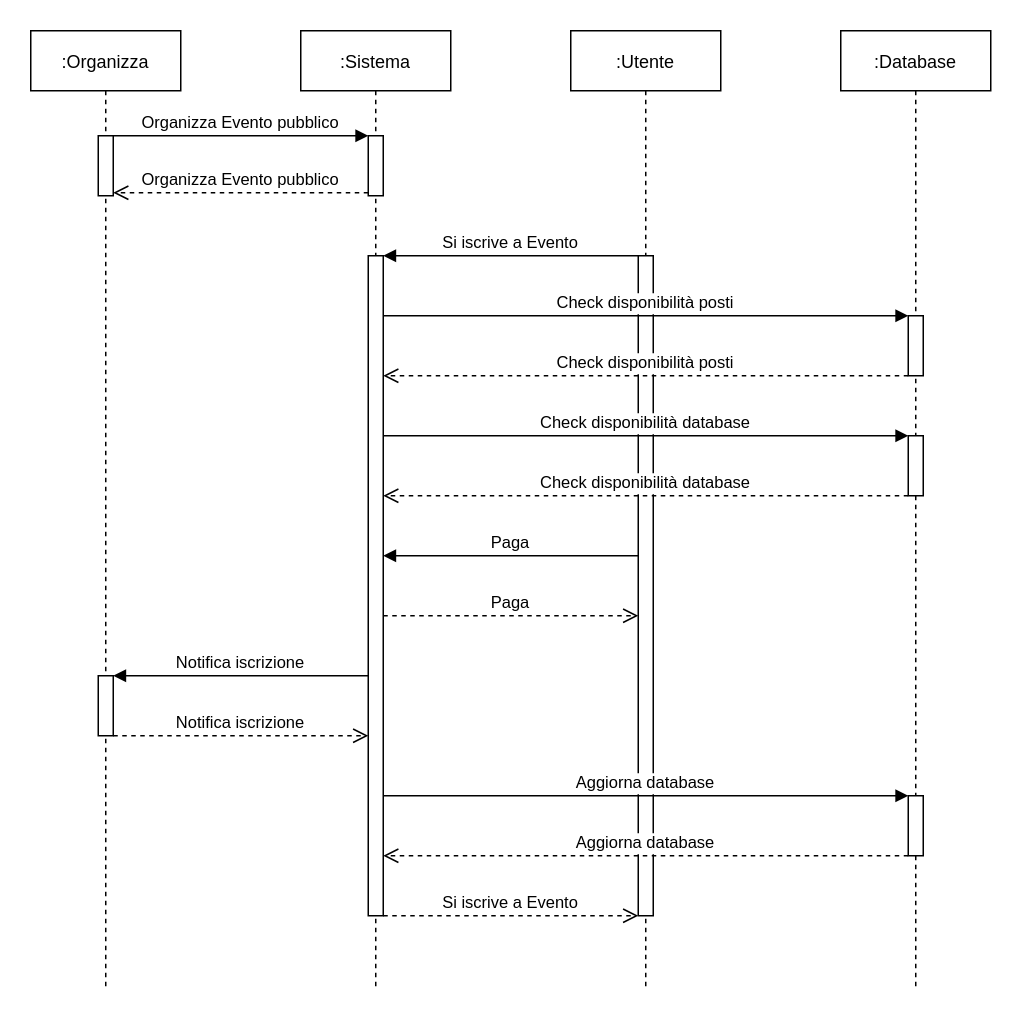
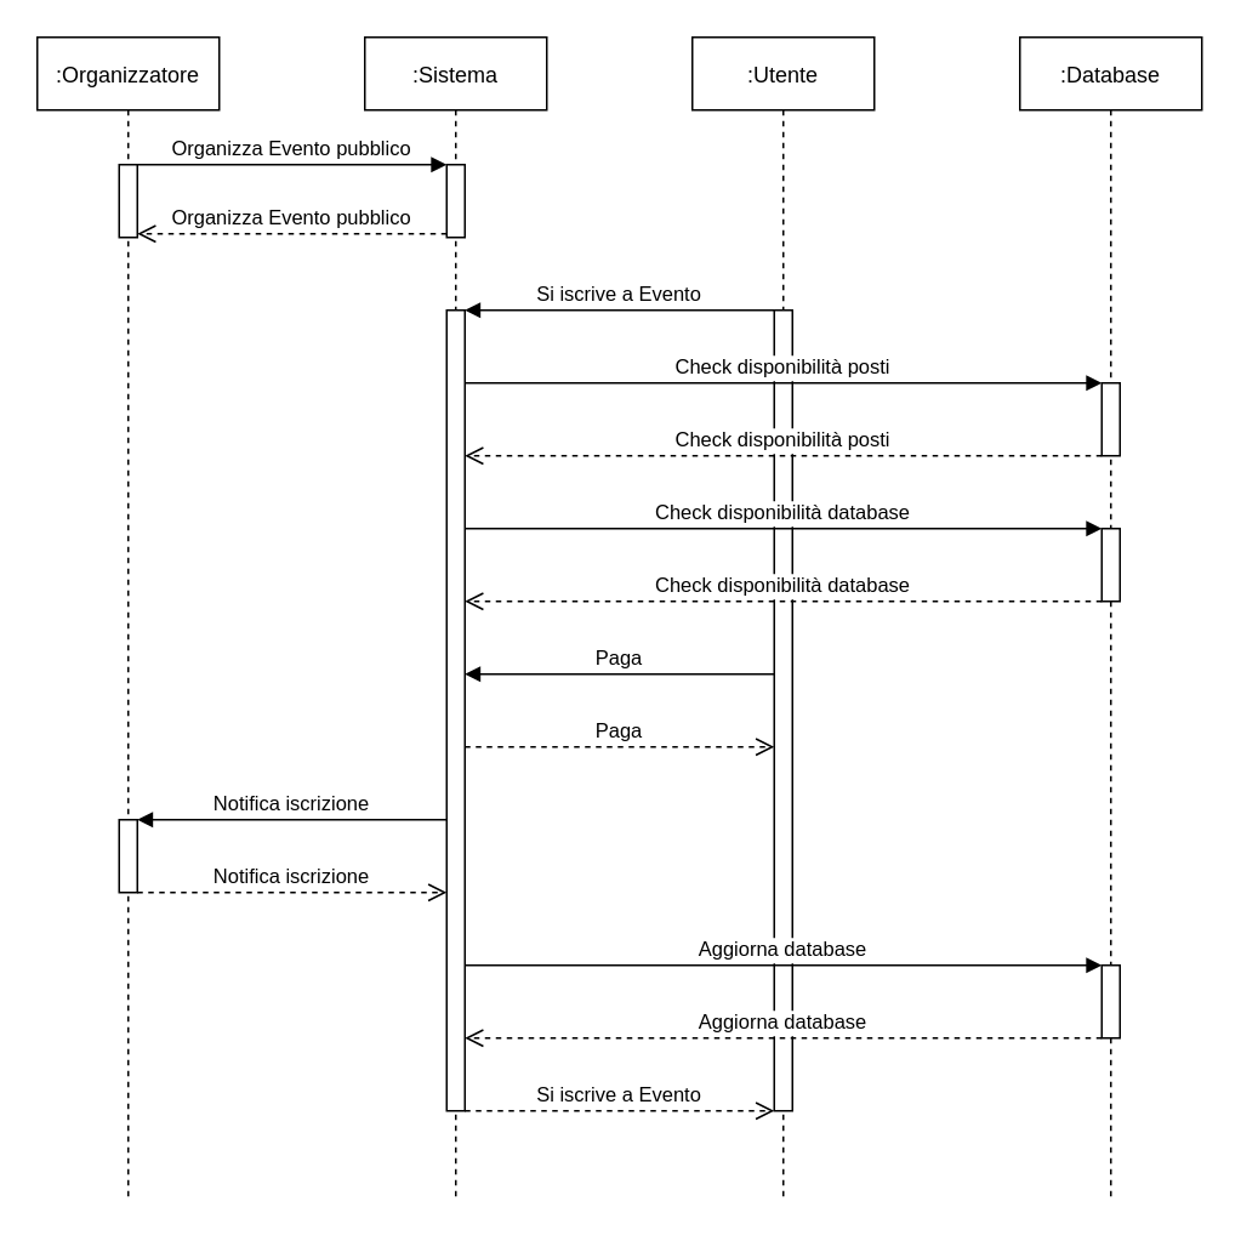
  <mxCell id="0" />
  <mxCell id="1" parent="0" />
- <mxCell id="2" value=":Organizza" style="shape=umlLifeline;perimeter=lifelinePerimeter;container=1;collapsible=0;recursiveResize=0;rounded=0;shadow=0;strokeWidth=1;" parent="1" vertex="1"><mxGeometry x="20" y="20" width="100" height="640" as="geometry" /></mxCell>
+ <mxCell id="2" value=":Organizzatore" style="shape=umlLifeline;perimeter=lifelinePerimeter;container=1;collapsible=0;recursiveResize=0;rounded=0;shadow=0;strokeWidth=1;" parent="1" vertex="1"><mxGeometry x="20" y="20" width="100" height="640" as="geometry" /></mxCell>
  <mxCell id="3" value="" style="points=[];perimeter=orthogonalPerimeter;rounded=0;shadow=0;strokeWidth=1;" parent="2" vertex="1"><mxGeometry x="45" y="70" width="10" height="40" as="geometry" /></mxCell>
  <mxCell id="4" value="" style="points=[];perimeter=orthogonalPerimeter;rounded=0;shadow=0;strokeWidth=1;" parent="2" vertex="1"><mxGeometry x="45" y="430" width="10" height="40" as="geometry" /></mxCell>
  <mxCell id="5" value=":Sistema" style="shape=umlLifeline;perimeter=lifelinePerimeter;container=1;collapsible=0;recursiveResize=0;rounded=0;shadow=0;strokeWidth=1;" parent="1" vertex="1"><mxGeometry x="200" y="20" width="100" height="640" as="geometry" /></mxCell>
  <mxCell id="6" value="" style="points=[];perimeter=orthogonalPerimeter;rounded=0;shadow=0;strokeWidth=1;" parent="5" vertex="1"><mxGeometry x="45" y="70" width="10" height="40" as="geometry" /></mxCell>
  <mxCell id="7" value="" style="points=[];perimeter=orthogonalPerimeter;rounded=0;shadow=0;strokeWidth=1;" parent="5" vertex="1"><mxGeometry x="45" y="150" width="10" height="440" as="geometry" /></mxCell>
  <mxCell id="8" value="Organizza Evento pubblico" style="verticalAlign=bottom;endArrow=open;dashed=1;endSize=8;exitX=0;exitY=0.95;shadow=0;strokeWidth=1;" parent="1" source="6" target="3" edge="1"><mxGeometry relative="1" as="geometry"><mxPoint x="175" y="176" as="targetPoint" /></mxGeometry></mxCell>
  <mxCell id="9" value="Organizza Evento pubblico" style="verticalAlign=bottom;endArrow=block;entryX=0;entryY=0;shadow=0;strokeWidth=1;" parent="1" source="3" target="6" edge="1"><mxGeometry relative="1" as="geometry"><mxPoint x="175" y="100" as="sourcePoint" /></mxGeometry></mxCell>
  <mxCell id="10" value=":Utente" style="shape=umlLifeline;perimeter=lifelinePerimeter;container=1;collapsible=0;recursiveResize=0;rounded=0;shadow=0;strokeWidth=1;" parent="1" vertex="1"><mxGeometry x="380" y="20" width="100" height="640" as="geometry" /></mxCell>
  <mxCell id="11" value="" style="points=[];perimeter=orthogonalPerimeter;rounded=0;shadow=0;strokeWidth=1;" parent="10" vertex="1"><mxGeometry x="45" y="150" width="10" height="440" as="geometry" /></mxCell>
  <mxCell id="12" value=":Database" style="shape=umlLifeline;perimeter=lifelinePerimeter;container=1;collapsible=0;recursiveResize=0;rounded=0;shadow=0;strokeWidth=1;" parent="1" vertex="1"><mxGeometry x="560" y="20" width="100" height="640" as="geometry" /></mxCell>
  <mxCell id="13" value="" style="points=[];perimeter=orthogonalPerimeter;rounded=0;shadow=0;strokeWidth=1;" parent="12" vertex="1"><mxGeometry x="45" y="270" width="10" height="40" as="geometry" /></mxCell>
  <mxCell id="14" value="" style="points=[];perimeter=orthogonalPerimeter;rounded=0;shadow=0;strokeWidth=1;" parent="12" vertex="1"><mxGeometry x="45" y="510" width="10" height="40" as="geometry" /></mxCell>
  <mxCell id="15" value="" style="points=[];perimeter=orthogonalPerimeter;rounded=0;shadow=0;strokeWidth=1;" vertex="1" parent="12"><mxGeometry x="45" y="190" width="10" height="40" as="geometry" /></mxCell>
  <mxCell id="16" value="Check disponibilità posti" style="verticalAlign=bottom;endArrow=open;dashed=1;endSize=8;shadow=0;strokeWidth=1;" edge="1" parent="12" target="7"><mxGeometry relative="1" as="geometry"><mxPoint x="-305" y="230" as="targetPoint" /><mxPoint x="45" y="230" as="sourcePoint" /></mxGeometry></mxCell>
  <mxCell id="17" value="Si iscrive a Evento" style="verticalAlign=bottom;endArrow=block;shadow=0;strokeWidth=1;" parent="1" edge="1"><mxGeometry relative="1" as="geometry"><mxPoint x="425" y="170" as="sourcePoint" /><mxPoint x="255" y="170" as="targetPoint" /></mxGeometry></mxCell>
  <mxCell id="18" value="Check disponibilità database" style="verticalAlign=bottom;endArrow=block;shadow=0;strokeWidth=1;" parent="1" target="13" edge="1"><mxGeometry relative="1" as="geometry"><mxPoint x="255" y="290" as="sourcePoint" /><mxPoint x="425" y="290" as="targetPoint" /></mxGeometry></mxCell>
  <mxCell id="19" value="Check disponibilità database" style="verticalAlign=bottom;endArrow=open;dashed=1;endSize=8;shadow=0;strokeWidth=1;" parent="1" edge="1"><mxGeometry relative="1" as="geometry"><mxPoint x="255" y="330" as="targetPoint" /><mxPoint x="605" y="330" as="sourcePoint" /></mxGeometry></mxCell>
  <mxCell id="20" value="Paga" style="verticalAlign=bottom;endArrow=block;shadow=0;strokeWidth=1;" parent="1" edge="1"><mxGeometry relative="1" as="geometry"><mxPoint x="425" y="370" as="sourcePoint" /><mxPoint x="255" y="370" as="targetPoint" /></mxGeometry></mxCell>
  <mxCell id="21" value="Paga" style="verticalAlign=bottom;endArrow=open;dashed=1;endSize=8;shadow=0;strokeWidth=1;" parent="1" edge="1"><mxGeometry relative="1" as="geometry"><mxPoint x="425" y="410" as="targetPoint" /><mxPoint x="255" y="410" as="sourcePoint" /></mxGeometry></mxCell>
  <mxCell id="22" value="Notifica iscrizione" style="verticalAlign=bottom;endArrow=block;shadow=0;strokeWidth=1;" parent="1" source="7" target="4" edge="1"><mxGeometry relative="1" as="geometry"><mxPoint x="240" y="450" as="sourcePoint" /><mxPoint x="70" y="450" as="targetPoint" /></mxGeometry></mxCell>
  <mxCell id="23" value="Notifica iscrizione" style="verticalAlign=bottom;endArrow=open;dashed=1;endSize=8;shadow=0;strokeWidth=1;" parent="1" edge="1"><mxGeometry relative="1" as="geometry"><mxPoint x="245" y="490" as="targetPoint" /><mxPoint x="75" y="490" as="sourcePoint" /></mxGeometry></mxCell>
  <mxCell id="24" value="Aggiorna database" style="verticalAlign=bottom;endArrow=block;shadow=0;strokeWidth=1;" parent="1" source="7" target="14" edge="1"><mxGeometry relative="1" as="geometry"><mxPoint x="250" y="540" as="sourcePoint" /><mxPoint x="605" y="530" as="targetPoint" /></mxGeometry></mxCell>
  <mxCell id="25" value="Aggiorna database" style="verticalAlign=bottom;endArrow=open;dashed=1;endSize=8;shadow=0;strokeWidth=1;" parent="1" edge="1"><mxGeometry relative="1" as="geometry"><mxPoint x="255" y="570" as="targetPoint" /><mxPoint x="605" y="570" as="sourcePoint" /></mxGeometry></mxCell>
  <mxCell id="26" value="Si iscrive a Evento" style="verticalAlign=bottom;endArrow=open;dashed=1;endSize=8;shadow=0;strokeWidth=1;" parent="1" edge="1"><mxGeometry relative="1" as="geometry"><mxPoint x="425" y="610" as="targetPoint" /><mxPoint x="255" y="610" as="sourcePoint" /></mxGeometry></mxCell>
  <mxCell id="27" value="Check disponibilità posti" style="verticalAlign=bottom;endArrow=block;shadow=0;strokeWidth=1;" edge="1" parent="1"><mxGeometry relative="1" as="geometry"><mxPoint x="255" y="210" as="sourcePoint" /><mxPoint x="605" y="210" as="targetPoint" /></mxGeometry></mxCell>
